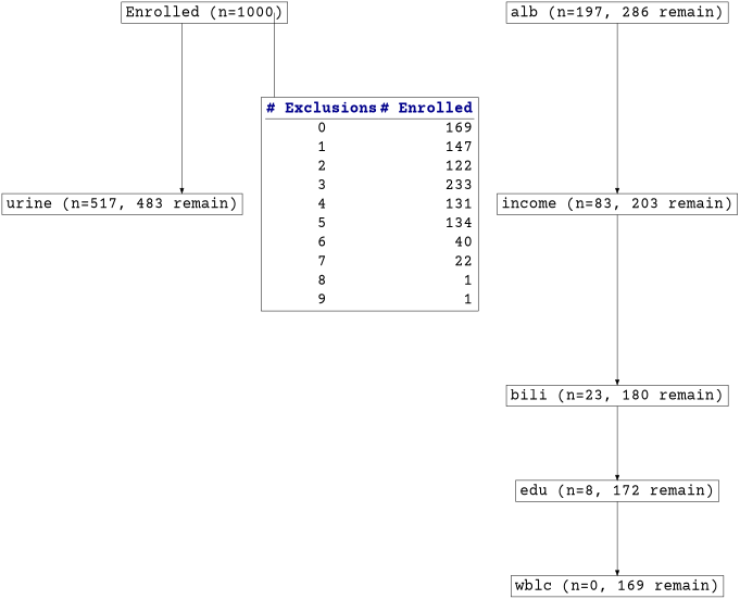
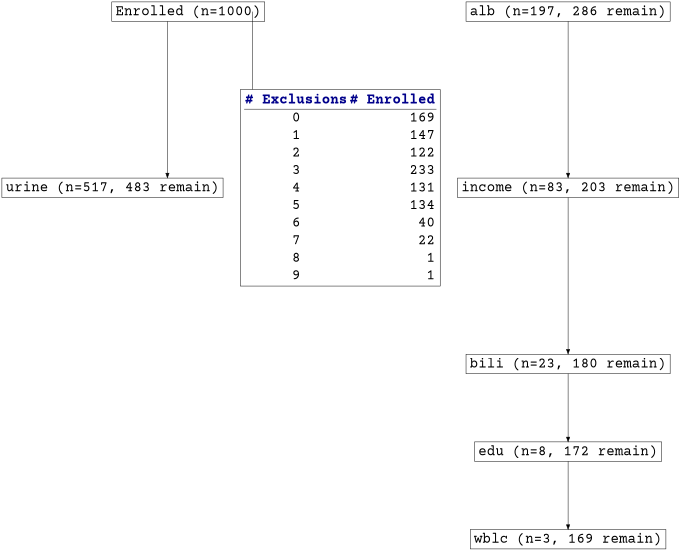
  digraph {
    fontname="Courier Prime"
    nodesep=0.5
    rankdir=TD
    ranksep=2
    splines=ortho
    node [fontname="Courier Prime" fontsize=30 shape=box]
    edge [fontname="Courier Prime"]
    n1 [label="Enrolled (n=1000)"]
    n2 [label="urine (n=517, 483 remain)"]
    n3 [label=<<table border="0" cellborder="0" cellspacing="0"><tr><td><font color="darkblue"><b># Exclusions</b></font></td><td><font color="darkblue"><b># Enrolled</b></font></td></tr><HR/><tr><td ALIGN="CENTER">0</td><td ALIGN="RIGHT">169</td></tr><tr><td ALIGN="CENTER">1</td><td ALIGN="RIGHT">147</td></tr><tr><td ALIGN="CENTER">2</td><td ALIGN="RIGHT">122</td></tr><tr><td ALIGN="CENTER">3</td><td ALIGN="RIGHT">233</td></tr><tr><td ALIGN="CENTER">4</td><td ALIGN="RIGHT">131</td></tr><tr><td ALIGN="CENTER">5</td><td ALIGN="RIGHT">134</td></tr><tr><td ALIGN="CENTER">6</td><td ALIGN="RIGHT">40</td></tr><tr><td ALIGN="CENTER">7</td><td ALIGN="RIGHT">22</td></tr><tr><td ALIGN="CENTER">8</td><td ALIGN="RIGHT">1</td></tr><tr><td ALIGN="CENTER">9</td><td ALIGN="RIGHT">1</td></tr></table>>]
    n4 [label="alb (n=197, 286 remain)"]
    n5 [label="income (n=83, 203 remain)"]
    n6 [label="bili (n=23, 180 remain)"]
    n7 [label="edu (n=8, 172 remain)"]
-   n8 [label="wblc (n=0, 169 remain)"]
+   n8 [label="wblc (n=3, 169 remain)"]
    n1 -> n2
    n1 -> n3 [dir=none tailport=e]
    n4 -> n5
    n5 -> n6
    n6 -> n7
    n7 -> n8
  }
